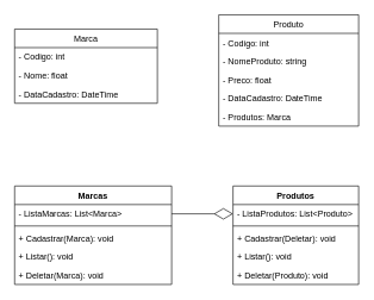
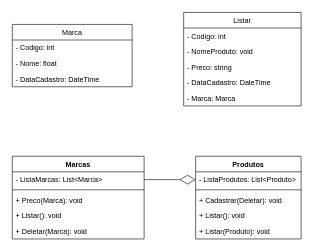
  <mxCell id="0" />
  <mxCell id="1" parent="0" />
  <mxCell id="2" value="Marcas" style="swimlane;fontStyle=1;align=center;verticalAlign=top;childLayout=stackLayout;horizontal=1;startSize=26;horizontalStack=0;resizeParent=1;resizeParentMax=0;resizeLast=0;collapsible=1;marginBottom=0;" vertex="1" parent="1"><mxGeometry x="20" y="260" width="220" height="138" as="geometry" /></mxCell>
  <mxCell id="3" value="- ListaMarcas: List&lt;Marca&gt;" style="text;strokeColor=none;fillColor=none;align=left;verticalAlign=top;spacingLeft=4;spacingRight=4;overflow=hidden;rotatable=0;points=[[0,0.5],[1,0.5]];portConstraint=eastwest;" vertex="1" parent="2"><mxGeometry y="26" width="220" height="26" as="geometry" /></mxCell>
  <mxCell id="4" value="" style="line;strokeWidth=1;fillColor=none;align=left;verticalAlign=middle;spacingTop=-1;spacingLeft=3;spacingRight=3;rotatable=0;labelPosition=right;points=[];portConstraint=eastwest;" vertex="1" parent="2"><mxGeometry y="52" width="220" height="8" as="geometry" /></mxCell>
- <mxCell id="5" value="+ Cadastrar(Marca): void" style="text;strokeColor=none;fillColor=none;align=left;verticalAlign=top;spacingLeft=4;spacingRight=4;overflow=hidden;rotatable=0;points=[[0,0.5],[1,0.5]];portConstraint=eastwest;" vertex="1" parent="2"><mxGeometry y="60" width="220" height="26" as="geometry" /></mxCell>
+ <mxCell id="5" value="+ Preco(Marca): void" style="text;strokeColor=none;fillColor=none;align=left;verticalAlign=top;spacingLeft=4;spacingRight=4;overflow=hidden;rotatable=0;points=[[0,0.5],[1,0.5]];portConstraint=eastwest;" vertex="1" parent="2"><mxGeometry y="60" width="220" height="26" as="geometry" /></mxCell>
  <mxCell id="6" value="+ Listar(): void" style="text;strokeColor=none;fillColor=none;align=left;verticalAlign=top;spacingLeft=4;spacingRight=4;overflow=hidden;rotatable=0;points=[[0,0.5],[1,0.5]];portConstraint=eastwest;" vertex="1" parent="2"><mxGeometry y="86" width="220" height="26" as="geometry" /></mxCell>
  <mxCell id="7" value="+ Deletar(Marca): void" style="text;strokeColor=none;fillColor=none;align=left;verticalAlign=top;spacingLeft=4;spacingRight=4;overflow=hidden;rotatable=0;points=[[0,0.5],[1,0.5]];portConstraint=eastwest;" vertex="1" parent="2"><mxGeometry y="112" width="220" height="26" as="geometry" /></mxCell>
  <mxCell id="8" value="Produtos" style="swimlane;fontStyle=1;align=center;verticalAlign=top;childLayout=stackLayout;horizontal=1;startSize=26;horizontalStack=0;resizeParent=1;resizeParentMax=0;resizeLast=0;collapsible=1;marginBottom=0;" vertex="1" parent="1"><mxGeometry x="326" y="260" width="176" height="138" as="geometry" /></mxCell>
  <mxCell id="9" value="- ListaProdutos: List&lt;Produto&gt;" style="text;strokeColor=none;fillColor=none;align=left;verticalAlign=top;spacingLeft=4;spacingRight=4;overflow=hidden;rotatable=0;points=[[0,0.5],[1,0.5]];portConstraint=eastwest;" vertex="1" parent="8"><mxGeometry y="26" width="176" height="26" as="geometry" /></mxCell>
  <mxCell id="10" value="" style="line;strokeWidth=1;fillColor=none;align=left;verticalAlign=middle;spacingTop=-1;spacingLeft=3;spacingRight=3;rotatable=0;labelPosition=right;points=[];portConstraint=eastwest;" vertex="1" parent="8"><mxGeometry y="52" width="176" height="8" as="geometry" /></mxCell>
  <mxCell id="11" value="+ Cadastrar(Deletar): void" style="text;strokeColor=none;fillColor=none;align=left;verticalAlign=top;spacingLeft=4;spacingRight=4;overflow=hidden;rotatable=0;points=[[0,0.5],[1,0.5]];portConstraint=eastwest;" vertex="1" parent="8"><mxGeometry y="60" width="176" height="26" as="geometry" /></mxCell>
  <mxCell id="12" value="+ Listar(): void" style="text;strokeColor=none;fillColor=none;align=left;verticalAlign=top;spacingLeft=4;spacingRight=4;overflow=hidden;rotatable=0;points=[[0,0.5],[1,0.5]];portConstraint=eastwest;" vertex="1" parent="8"><mxGeometry y="86" width="176" height="26" as="geometry" /></mxCell>
- <mxCell id="13" value="+ Deletar(Produto): void" style="text;strokeColor=none;fillColor=none;align=left;verticalAlign=top;spacingLeft=4;spacingRight=4;overflow=hidden;rotatable=0;points=[[0,0.5],[1,0.5]];portConstraint=eastwest;" vertex="1" parent="8"><mxGeometry y="112" width="176" height="26" as="geometry" /></mxCell>
+ <mxCell id="13" value="+ Listar(Produto): void" style="text;strokeColor=none;fillColor=none;align=left;verticalAlign=top;spacingLeft=4;spacingRight=4;overflow=hidden;rotatable=0;points=[[0,0.5],[1,0.5]];portConstraint=eastwest;" vertex="1" parent="8"><mxGeometry y="112" width="176" height="26" as="geometry" /></mxCell>
  <mxCell id="14" value="Marca" style="swimlane;fontStyle=0;childLayout=stackLayout;horizontal=1;startSize=26;fillColor=none;horizontalStack=0;resizeParent=1;resizeParentMax=0;resizeLast=0;collapsible=1;marginBottom=0;" vertex="1" parent="1"><mxGeometry x="20" y="40" width="200" height="104" as="geometry" /></mxCell>
  <mxCell id="15" value="- Codigo: int" style="text;strokeColor=none;fillColor=none;align=left;verticalAlign=top;spacingLeft=4;spacingRight=4;overflow=hidden;rotatable=0;points=[[0,0.5],[1,0.5]];portConstraint=eastwest;" vertex="1" parent="14"><mxGeometry y="26" width="200" height="26" as="geometry" /></mxCell>
  <mxCell id="16" value="- Nome: float" style="text;strokeColor=none;fillColor=none;align=left;verticalAlign=top;spacingLeft=4;spacingRight=4;overflow=hidden;rotatable=0;points=[[0,0.5],[1,0.5]];portConstraint=eastwest;" vertex="1" parent="14"><mxGeometry y="52" width="200" height="26" as="geometry" /></mxCell>
  <mxCell id="17" value="- DataCadastro: DateTime" style="text;strokeColor=none;fillColor=none;align=left;verticalAlign=top;spacingLeft=4;spacingRight=4;overflow=hidden;rotatable=0;points=[[0,0.5],[1,0.5]];portConstraint=eastwest;" vertex="1" parent="14"><mxGeometry y="78" width="200" height="26" as="geometry" /></mxCell>
- <mxCell id="18" value="Produto" style="swimlane;fontStyle=0;childLayout=stackLayout;horizontal=1;startSize=26;fillColor=none;horizontalStack=0;resizeParent=1;resizeParentMax=0;resizeLast=0;collapsible=1;marginBottom=0;" vertex="1" parent="1"><mxGeometry x="306" y="20" width="196" height="156" as="geometry" /></mxCell>
+ <mxCell id="18" value="Listar" style="swimlane;fontStyle=0;childLayout=stackLayout;horizontal=1;startSize=26;fillColor=none;horizontalStack=0;resizeParent=1;resizeParentMax=0;resizeLast=0;collapsible=1;marginBottom=0;" vertex="1" parent="1"><mxGeometry x="306" y="20" width="196" height="156" as="geometry" /></mxCell>
  <mxCell id="19" value="- Codigo: int" style="text;strokeColor=none;fillColor=none;align=left;verticalAlign=top;spacingLeft=4;spacingRight=4;overflow=hidden;rotatable=0;points=[[0,0.5],[1,0.5]];portConstraint=eastwest;" vertex="1" parent="18"><mxGeometry y="26" width="196" height="26" as="geometry" /></mxCell>
- <mxCell id="20" value="- NomeProduto: string" style="text;strokeColor=none;fillColor=none;align=left;verticalAlign=top;spacingLeft=4;spacingRight=4;overflow=hidden;rotatable=0;points=[[0,0.5],[1,0.5]];portConstraint=eastwest;" vertex="1" parent="18"><mxGeometry y="52" width="196" height="26" as="geometry" /></mxCell>
- <mxCell id="21" value="- Preco: float" style="text;strokeColor=none;fillColor=none;align=left;verticalAlign=top;spacingLeft=4;spacingRight=4;overflow=hidden;rotatable=0;points=[[0,0.5],[1,0.5]];portConstraint=eastwest;" vertex="1" parent="18"><mxGeometry y="78" width="196" height="26" as="geometry" /></mxCell>
+ <mxCell id="20" value="- NomeProduto: void" style="text;strokeColor=none;fillColor=none;align=left;verticalAlign=top;spacingLeft=4;spacingRight=4;overflow=hidden;rotatable=0;points=[[0,0.5],[1,0.5]];portConstraint=eastwest;" vertex="1" parent="18"><mxGeometry y="52" width="196" height="26" as="geometry" /></mxCell>
+ <mxCell id="21" value="- Preco: string" style="text;strokeColor=none;fillColor=none;align=left;verticalAlign=top;spacingLeft=4;spacingRight=4;overflow=hidden;rotatable=0;points=[[0,0.5],[1,0.5]];portConstraint=eastwest;" vertex="1" parent="18"><mxGeometry y="78" width="196" height="26" as="geometry" /></mxCell>
  <mxCell id="22" value="- DataCadastro: DateTime" style="text;strokeColor=none;fillColor=none;align=left;verticalAlign=top;spacingLeft=4;spacingRight=4;overflow=hidden;rotatable=0;points=[[0,0.5],[1,0.5]];portConstraint=eastwest;" vertex="1" parent="18"><mxGeometry y="104" width="196" height="26" as="geometry" /></mxCell>
- <mxCell id="23" value="- Produtos: Marca" style="text;strokeColor=none;fillColor=none;align=left;verticalAlign=top;spacingLeft=4;spacingRight=4;overflow=hidden;rotatable=0;points=[[0,0.5],[1,0.5]];portConstraint=eastwest;" vertex="1" parent="18"><mxGeometry y="130" width="196" height="26" as="geometry" /></mxCell>
+ <mxCell id="23" value="- Marca: Marca" style="text;strokeColor=none;fillColor=none;align=left;verticalAlign=top;spacingLeft=4;spacingRight=4;overflow=hidden;rotatable=0;points=[[0,0.5],[1,0.5]];portConstraint=eastwest;" vertex="1" parent="18"><mxGeometry y="130" width="196" height="26" as="geometry" /></mxCell>
  <mxCell id="24" value="" style="endArrow=diamondThin;endFill=0;endSize=24;html=1;rounded=0;exitX=1;exitY=0.5;exitDx=0;exitDy=0;entryX=0;entryY=0.5;entryDx=0;entryDy=0;" edge="1" parent="1" source="3" target="9"><mxGeometry width="160" relative="1" as="geometry"><mxPoint x="200" y="330" as="sourcePoint" /><mxPoint x="360" y="330" as="targetPoint" /></mxGeometry></mxCell>
